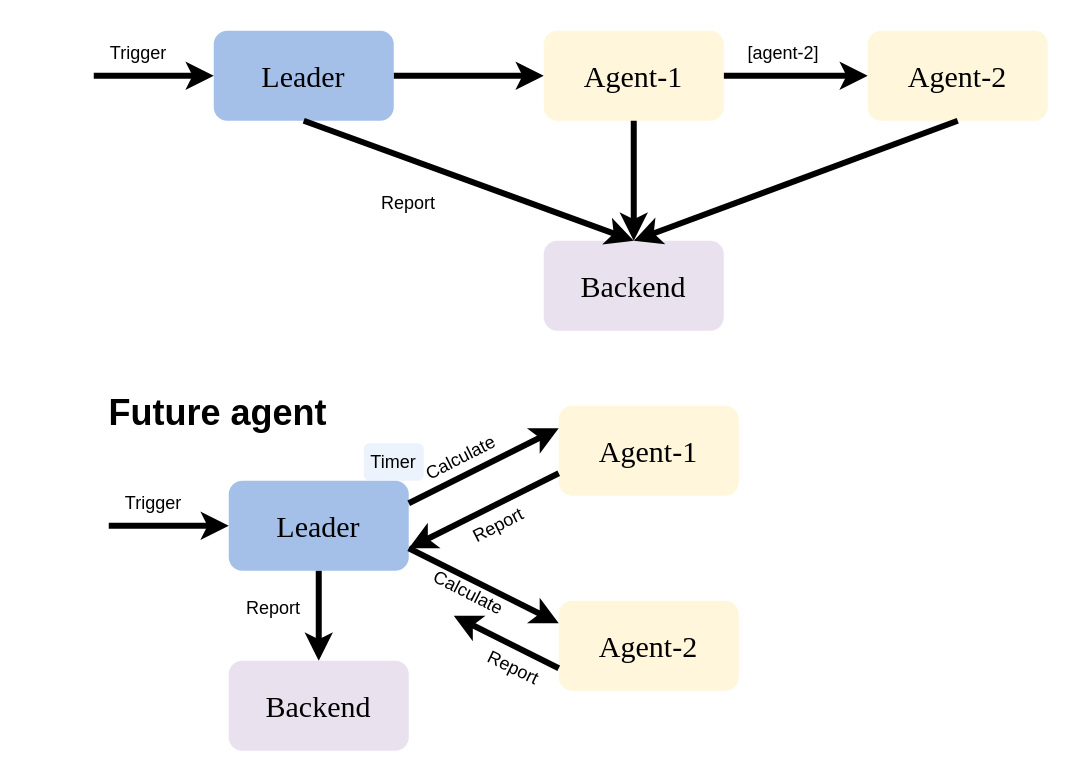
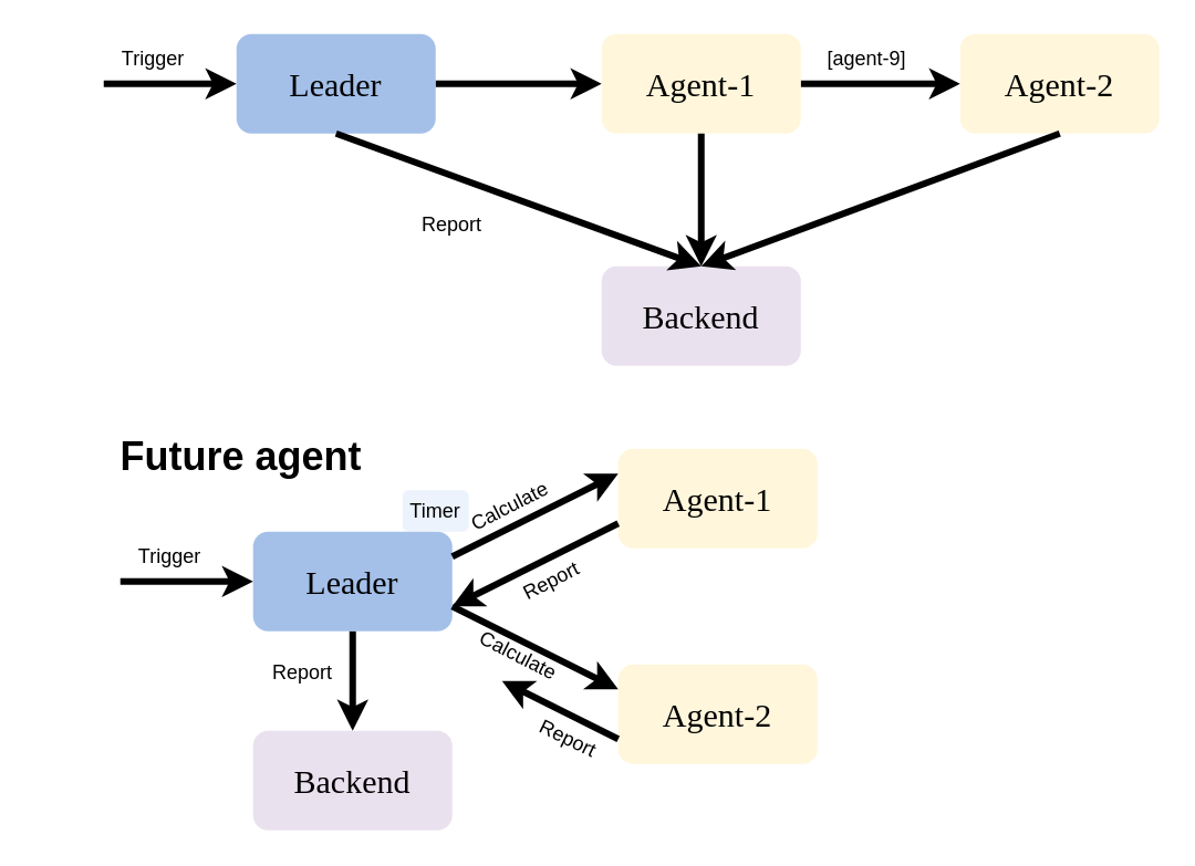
  <mxCell id="0" />
  <mxCell id="1" parent="0" />
  <mxCell id="2" style="edgeStyle=orthogonalEdgeStyle;rounded=0;orthogonalLoop=1;jettySize=auto;html=1;entryX=0;entryY=0.5;entryDx=0;entryDy=0;strokeWidth=4;" edge="1" parent="1" source="3" target="5"><mxGeometry relative="1" as="geometry" /></mxCell>
  <mxCell id="3" value="&lt;span style=&quot;font-size: 20px;&quot;&gt;&lt;font face=&quot;Lucida Console&quot;&gt;Leader&lt;/font&gt;&lt;/span&gt;" style="rounded=1;whiteSpace=wrap;html=1;fillColor=#7EA6E0;strokeColor=none;opacity=70;" vertex="1" parent="1"><mxGeometry x="142" y="20" width="120" height="60" as="geometry" /></mxCell>
  <mxCell id="4" style="edgeStyle=orthogonalEdgeStyle;rounded=0;orthogonalLoop=1;jettySize=auto;html=1;entryX=0;entryY=0.5;entryDx=0;entryDy=0;strokeWidth=4;" edge="1" parent="1" source="5" target="7"><mxGeometry relative="1" as="geometry" /></mxCell>
  <mxCell id="5" value="&lt;span style=&quot;font-size: 20px;&quot;&gt;&lt;font face=&quot;Lucida Console&quot;&gt;Agent-1&lt;/font&gt;&lt;/span&gt;" style="rounded=1;whiteSpace=wrap;html=1;fillColor=#fff2cc;strokeColor=none;opacity=70;" vertex="1" parent="1"><mxGeometry x="362" y="20" width="120" height="60" as="geometry" /></mxCell>
  <mxCell id="6" value="" style="endArrow=classic;html=1;rounded=0;entryX=0;entryY=0.5;entryDx=0;entryDy=0;strokeWidth=4;" edge="1" parent="1" target="3"><mxGeometry width="50" height="50" relative="1" as="geometry"><mxPoint x="62" y="50" as="sourcePoint" /><mxPoint x="102" y="20" as="targetPoint" /></mxGeometry></mxCell>
  <mxCell id="7" value="&lt;span style=&quot;font-size: 20px;&quot;&gt;&lt;font face=&quot;Lucida Console&quot;&gt;Agent-2&lt;/font&gt;&lt;/span&gt;" style="rounded=1;whiteSpace=wrap;html=1;fillColor=#fff2cc;strokeColor=none;opacity=70;" vertex="1" parent="1"><mxGeometry x="578" y="20" width="120" height="60" as="geometry" /></mxCell>
- <mxCell id="8" value="[agent-2]" style="text;html=1;strokeColor=none;fillColor=none;align=center;verticalAlign=middle;whiteSpace=wrap;rounded=0;" vertex="1" parent="1"><mxGeometry x="472" y="20" width="100" height="30" as="geometry" /></mxCell>
+ <mxCell id="8" value="[agent-9]" style="text;html=1;strokeColor=none;fillColor=none;align=center;verticalAlign=middle;whiteSpace=wrap;rounded=0;" vertex="1" parent="1"><mxGeometry x="472" y="20" width="100" height="30" as="geometry" /></mxCell>
  <mxCell id="9" value="&lt;font face=&quot;Lucida Console&quot;&gt;&lt;span style=&quot;font-size: 20px;&quot;&gt;Backend&lt;/span&gt;&lt;/font&gt;" style="rounded=1;whiteSpace=wrap;html=1;fillColor=#e1d5e7;strokeColor=none;opacity=70;" vertex="1" parent="1"><mxGeometry x="362" y="160" width="120" height="60" as="geometry" /></mxCell>
  <mxCell id="10" value="" style="endArrow=classic;html=1;rounded=0;entryX=0.5;entryY=0;entryDx=0;entryDy=0;strokeWidth=4;exitX=0.5;exitY=1;exitDx=0;exitDy=0;" edge="1" parent="1" source="3" target="9"><mxGeometry width="50" height="50" relative="1" as="geometry"><mxPoint x="72" y="60" as="sourcePoint" /><mxPoint x="152" y="60" as="targetPoint" /></mxGeometry></mxCell>
  <mxCell id="11" value="" style="endArrow=classic;html=1;rounded=0;entryX=0.5;entryY=0;entryDx=0;entryDy=0;strokeWidth=4;exitX=0.5;exitY=1;exitDx=0;exitDy=0;" edge="1" parent="1" source="5" target="9"><mxGeometry width="50" height="50" relative="1" as="geometry"><mxPoint x="212" y="90" as="sourcePoint" /><mxPoint x="572" y="190" as="targetPoint" /></mxGeometry></mxCell>
  <mxCell id="12" value="" style="endArrow=classic;html=1;rounded=0;entryX=0.5;entryY=0;entryDx=0;entryDy=0;strokeWidth=4;exitX=0.5;exitY=1;exitDx=0;exitDy=0;" edge="1" parent="1" source="7" target="9"><mxGeometry width="50" height="50" relative="1" as="geometry"><mxPoint x="222" y="100" as="sourcePoint" /><mxPoint x="582" y="200" as="targetPoint" /></mxGeometry></mxCell>
  <mxCell id="13" value="Report" style="text;html=1;strokeColor=none;fillColor=none;align=center;verticalAlign=middle;whiteSpace=wrap;rounded=0;" vertex="1" parent="1"><mxGeometry x="242" y="120" width="60" height="30" as="geometry" /></mxCell>
  <mxCell id="14" value="Trigger" style="text;html=1;strokeColor=none;fillColor=none;align=center;verticalAlign=middle;whiteSpace=wrap;rounded=0;" vertex="1" parent="1"><mxGeometry x="62" y="20" width="60" height="30" as="geometry" /></mxCell>
  <mxCell id="15" style="edgeStyle=orthogonalEdgeStyle;rounded=0;orthogonalLoop=1;jettySize=auto;html=1;strokeWidth=4;" edge="1" parent="1" source="16" target="21"><mxGeometry relative="1" as="geometry" /></mxCell>
  <mxCell id="16" value="&lt;span style=&quot;font-size: 20px;&quot;&gt;&lt;font face=&quot;Lucida Console&quot;&gt;Leader&lt;/font&gt;&lt;/span&gt;" style="rounded=1;whiteSpace=wrap;html=1;fillColor=#7EA6E0;strokeColor=none;opacity=70;" vertex="1" parent="1"><mxGeometry x="152" y="320" width="120" height="60" as="geometry" /></mxCell>
  <mxCell id="17" value="&lt;font style=&quot;font-size: 24px;&quot;&gt;&lt;b&gt;Future agent&lt;/b&gt;&lt;/font&gt;" style="text;html=1;strokeColor=none;fillColor=none;align=center;verticalAlign=middle;whiteSpace=wrap;rounded=0;" vertex="1" parent="1"><mxGeometry x="20" y="250" width="250" height="50" as="geometry" /></mxCell>
  <mxCell id="18" value="&lt;span style=&quot;font-size: 20px;&quot;&gt;&lt;font face=&quot;Lucida Console&quot;&gt;Agent-1&lt;/font&gt;&lt;/span&gt;" style="rounded=1;whiteSpace=wrap;html=1;fillColor=#fff2cc;strokeColor=none;opacity=70;" vertex="1" parent="1"><mxGeometry x="372" y="270" width="120" height="60" as="geometry" /></mxCell>
  <mxCell id="19" value="" style="endArrow=classic;html=1;rounded=0;entryX=0;entryY=0.5;entryDx=0;entryDy=0;strokeWidth=4;" edge="1" parent="1" target="16"><mxGeometry width="50" height="50" relative="1" as="geometry"><mxPoint x="72" y="350" as="sourcePoint" /><mxPoint x="112" y="320" as="targetPoint" /></mxGeometry></mxCell>
  <mxCell id="20" value="&lt;span style=&quot;font-size: 20px;&quot;&gt;&lt;font face=&quot;Lucida Console&quot;&gt;Agent-2&lt;/font&gt;&lt;/span&gt;" style="rounded=1;whiteSpace=wrap;html=1;fillColor=#fff2cc;strokeColor=none;opacity=70;" vertex="1" parent="1"><mxGeometry x="372" y="400" width="120" height="60" as="geometry" /></mxCell>
  <mxCell id="21" value="&lt;font face=&quot;Lucida Console&quot;&gt;&lt;span style=&quot;font-size: 20px;&quot;&gt;Backend&lt;/span&gt;&lt;/font&gt;" style="rounded=1;whiteSpace=wrap;html=1;fillColor=#e1d5e7;strokeColor=none;opacity=70;" vertex="1" parent="1"><mxGeometry x="152" y="440" width="120" height="60" as="geometry" /></mxCell>
  <mxCell id="22" value="Report" style="text;html=1;strokeColor=none;fillColor=none;align=center;verticalAlign=middle;whiteSpace=wrap;rounded=0;" vertex="1" parent="1"><mxGeometry x="152" y="390" width="60" height="30" as="geometry" /></mxCell>
  <mxCell id="23" value="Trigger" style="text;html=1;strokeColor=none;fillColor=none;align=center;verticalAlign=middle;whiteSpace=wrap;rounded=0;" vertex="1" parent="1"><mxGeometry x="72" y="320" width="60" height="30" as="geometry" /></mxCell>
  <mxCell id="24" value="" style="endArrow=classic;html=1;rounded=0;entryX=0;entryY=0.25;entryDx=0;entryDy=0;strokeWidth=4;exitX=1;exitY=0.25;exitDx=0;exitDy=0;" edge="1" parent="1" source="16" target="18"><mxGeometry width="50" height="50" relative="1" as="geometry"><mxPoint x="272" y="350" as="sourcePoint" /><mxPoint x="352" y="350" as="targetPoint" /></mxGeometry></mxCell>
  <mxCell id="25" value="" style="endArrow=classic;html=1;rounded=0;entryX=1;entryY=0.75;entryDx=0;entryDy=0;strokeWidth=4;exitX=0;exitY=0.75;exitDx=0;exitDy=0;" edge="1" parent="1" source="18" target="16"><mxGeometry width="50" height="50" relative="1" as="geometry"><mxPoint x="302" y="387.5" as="sourcePoint" /><mxPoint x="402" y="312.5" as="targetPoint" /></mxGeometry></mxCell>
  <mxCell id="26" value="Report" style="text;html=1;strokeColor=none;fillColor=none;align=center;verticalAlign=middle;whiteSpace=wrap;rounded=0;rotation=333;" vertex="1" parent="1"><mxGeometry x="302" y="335" width="60" height="30" as="geometry" /></mxCell>
  <mxCell id="27" value="Calculate" style="text;html=1;strokeColor=none;fillColor=none;align=center;verticalAlign=middle;whiteSpace=wrap;rounded=0;rotation=333;" vertex="1" parent="1"><mxGeometry x="277" y="290" width="60" height="30" as="geometry" /></mxCell>
  <mxCell id="28" value="Timer" style="rounded=1;whiteSpace=wrap;html=1;fillColor=#dae8fc;strokeColor=none;opacity=50;" vertex="1" parent="1"><mxGeometry x="242" y="295" width="40" height="25" as="geometry" /></mxCell>
  <mxCell id="29" value="" style="endArrow=classic;html=1;rounded=0;entryX=0;entryY=0.25;entryDx=0;entryDy=0;strokeWidth=4;exitX=1;exitY=0.75;exitDx=0;exitDy=0;" edge="1" parent="1" source="16" target="20"><mxGeometry width="50" height="50" relative="1" as="geometry"><mxPoint x="302" y="440" as="sourcePoint" /><mxPoint x="402" y="390" as="targetPoint" /></mxGeometry></mxCell>
  <mxCell id="30" value="Calculate" style="text;html=1;strokeColor=none;fillColor=none;align=center;verticalAlign=middle;whiteSpace=wrap;rounded=0;rotation=27;" vertex="1" parent="1"><mxGeometry x="282" y="380" width="60" height="30" as="geometry" /></mxCell>
  <mxCell id="31" value="" style="endArrow=classic;html=1;rounded=0;strokeWidth=4;exitX=0;exitY=0.75;exitDx=0;exitDy=0;" edge="1" parent="1" source="20"><mxGeometry width="50" height="50" relative="1" as="geometry"><mxPoint x="372" y="445" as="sourcePoint" /><mxPoint x="302" y="410" as="targetPoint" /></mxGeometry></mxCell>
  <mxCell id="32" value="Report" style="text;html=1;strokeColor=none;fillColor=none;align=center;verticalAlign=middle;whiteSpace=wrap;rounded=0;rotation=26;" vertex="1" parent="1"><mxGeometry x="312" y="430" width="60" height="30" as="geometry" /></mxCell>
